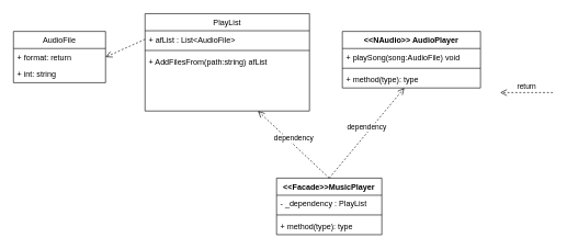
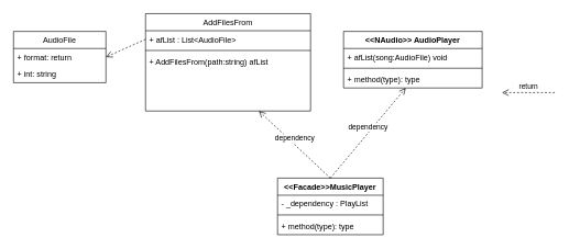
  <mxCell id="0" />
  <mxCell id="1" parent="0" />
- <mxCell id="2" value="PlayList" style="swimlane;fontStyle=0;childLayout=stackLayout;horizontal=1;startSize=26;fillColor=none;horizontalStack=0;resizeParent=1;resizeParentMax=0;resizeLast=0;collapsible=1;marginBottom=0;" vertex="1" parent="1"><mxGeometry x="220" y="20" width="250" height="148" as="geometry" /></mxCell>
+ <mxCell id="2" value="AddFilesFrom" style="swimlane;fontStyle=0;childLayout=stackLayout;horizontal=1;startSize=26;fillColor=none;horizontalStack=0;resizeParent=1;resizeParentMax=0;resizeLast=0;collapsible=1;marginBottom=0;" vertex="1" parent="1"><mxGeometry x="220" y="20" width="250" height="148" as="geometry" /></mxCell>
  <mxCell id="3" value="+ afList : List&lt;AudioFile&gt;" style="text;strokeColor=none;fillColor=none;align=left;verticalAlign=top;spacingLeft=4;spacingRight=4;overflow=hidden;rotatable=0;points=[[0,0.5],[1,0.5]];portConstraint=eastwest;" vertex="1" parent="2"><mxGeometry y="26" width="250" height="26" as="geometry" /></mxCell>
  <mxCell id="4" value="" style="line;strokeWidth=1;fillColor=none;align=left;verticalAlign=middle;spacingTop=-1;spacingLeft=3;spacingRight=3;rotatable=0;labelPosition=right;points=[];portConstraint=eastwest;" vertex="1" parent="2"><mxGeometry y="52" width="250" height="8" as="geometry" /></mxCell>
  <mxCell id="5" value="+ AddFilesFrom(path:string) afList  " style="text;strokeColor=none;fillColor=none;align=left;verticalAlign=top;spacingLeft=4;spacingRight=4;overflow=hidden;rotatable=0;points=[[0,0.5],[1,0.5]];portConstraint=eastwest;" vertex="1" parent="2"><mxGeometry y="60" width="250" height="88" as="geometry" /></mxCell>
  <mxCell id="6" value="&lt;&lt;NAudio&gt;&gt; AudioPlayer" style="swimlane;fontStyle=1;align=center;verticalAlign=top;childLayout=stackLayout;horizontal=1;startSize=26;horizontalStack=0;resizeParent=1;resizeParentMax=0;resizeLast=0;collapsible=1;marginBottom=0;" vertex="1" parent="1"><mxGeometry x="520" y="47" width="210" height="86" as="geometry" /></mxCell>
- <mxCell id="7" value="+ playSong(song:AudioFile) void" style="text;strokeColor=none;fillColor=none;align=left;verticalAlign=top;spacingLeft=4;spacingRight=4;overflow=hidden;rotatable=0;points=[[0,0.5],[1,0.5]];portConstraint=eastwest;" vertex="1" parent="6"><mxGeometry y="26" width="210" height="26" as="geometry" /></mxCell>
+ <mxCell id="7" value="+ afList(song:AudioFile) void" style="text;strokeColor=none;fillColor=none;align=left;verticalAlign=top;spacingLeft=4;spacingRight=4;overflow=hidden;rotatable=0;points=[[0,0.5],[1,0.5]];portConstraint=eastwest;" vertex="1" parent="6"><mxGeometry y="26" width="210" height="26" as="geometry" /></mxCell>
  <mxCell id="8" value="" style="line;strokeWidth=1;fillColor=none;align=left;verticalAlign=middle;spacingTop=-1;spacingLeft=3;spacingRight=3;rotatable=0;labelPosition=right;points=[];portConstraint=eastwest;" vertex="1" parent="6"><mxGeometry y="52" width="210" height="8" as="geometry" /></mxCell>
  <mxCell id="9" value="+ method(type): type" style="text;strokeColor=none;fillColor=none;align=left;verticalAlign=top;spacingLeft=4;spacingRight=4;overflow=hidden;rotatable=0;points=[[0,0.5],[1,0.5]];portConstraint=eastwest;" vertex="1" parent="6"><mxGeometry y="60" width="210" height="26" as="geometry" /></mxCell>
  <mxCell id="10" value="&lt;&lt;Facade&gt;&gt;MusicPlayer" style="swimlane;fontStyle=1;align=center;verticalAlign=top;childLayout=stackLayout;horizontal=1;startSize=26;horizontalStack=0;resizeParent=1;resizeParentMax=0;resizeLast=0;collapsible=1;marginBottom=0;" vertex="1" parent="1"><mxGeometry x="420" y="270" width="160" height="86" as="geometry" /></mxCell>
  <mxCell id="11" value="- _dependency : PlayList" style="text;strokeColor=none;fillColor=none;align=left;verticalAlign=top;spacingLeft=4;spacingRight=4;overflow=hidden;rotatable=0;points=[[0,0.5],[1,0.5]];portConstraint=eastwest;" vertex="1" parent="10"><mxGeometry y="26" width="160" height="26" as="geometry" /></mxCell>
  <mxCell id="12" value="" style="line;strokeWidth=1;fillColor=none;align=left;verticalAlign=middle;spacingTop=-1;spacingLeft=3;spacingRight=3;rotatable=0;labelPosition=right;points=[];portConstraint=eastwest;" vertex="1" parent="10"><mxGeometry y="52" width="160" height="8" as="geometry" /></mxCell>
  <mxCell id="13" value="+ method(type): type" style="text;strokeColor=none;fillColor=none;align=left;verticalAlign=top;spacingLeft=4;spacingRight=4;overflow=hidden;rotatable=0;points=[[0,0.5],[1,0.5]];portConstraint=eastwest;" vertex="1" parent="10"><mxGeometry y="60" width="160" height="26" as="geometry" /></mxCell>
  <mxCell id="14" value="return" style="html=1;verticalAlign=bottom;endArrow=open;dashed=1;endSize=8;" edge="1" parent="1"><mxGeometry relative="1" as="geometry"><mxPoint x="840" y="140" as="sourcePoint" /><mxPoint x="760" y="140" as="targetPoint" /></mxGeometry></mxCell>
  <mxCell id="15" value="" style="html=1;verticalAlign=bottom;endArrow=open;dashed=1;endSize=8;entryX=1;entryY=0.5;entryDx=0;entryDy=0;exitX=0;exitY=0.5;exitDx=0;exitDy=0;" edge="1" parent="1" source="3" target="19"><mxGeometry x="1" y="-581" relative="1" as="geometry"><mxPoint x="180" y="180" as="sourcePoint" /><mxPoint x="100" y="180" as="targetPoint" /><mxPoint x="-580" y="551" as="offset" /></mxGeometry></mxCell>
  <mxCell id="16" value="dependency" style="html=1;verticalAlign=bottom;endArrow=open;dashed=1;endSize=8;exitX=0.5;exitY=0;exitDx=0;exitDy=0;" edge="1" parent="1" source="10" target="9"><mxGeometry relative="1" as="geometry"><mxPoint x="630" y="210" as="sourcePoint" /><mxPoint x="550" y="210" as="targetPoint" /></mxGeometry></mxCell>
  <mxCell id="17" value="dependency" style="html=1;verticalAlign=bottom;endArrow=open;dashed=1;endSize=8;exitX=0.5;exitY=0;exitDx=0;exitDy=0;" edge="1" parent="1" source="10" target="5"><mxGeometry relative="1" as="geometry"><mxPoint x="400" y="210" as="sourcePoint" /><mxPoint x="320" y="210" as="targetPoint" /></mxGeometry></mxCell>
  <mxCell id="18" value="AudioFile" style="swimlane;fontStyle=0;childLayout=stackLayout;horizontal=1;startSize=26;fillColor=none;horizontalStack=0;resizeParent=1;resizeParentMax=0;resizeLast=0;collapsible=1;marginBottom=0;" vertex="1" parent="1"><mxGeometry y="47" width="140" height="78" as="geometry" x="20" /></mxCell>
  <mxCell id="19" value="+ format: return&#10;" style="text;strokeColor=none;fillColor=none;align=left;verticalAlign=top;spacingLeft=4;spacingRight=4;overflow=hidden;rotatable=0;points=[[0,0.5],[1,0.5]];portConstraint=eastwest;" vertex="1" parent="18"><mxGeometry y="26" width="140" height="26" as="geometry" /></mxCell>
  <mxCell id="20" value="+ int: string" style="text;strokeColor=none;fillColor=none;align=left;verticalAlign=top;spacingLeft=4;spacingRight=4;overflow=hidden;rotatable=0;points=[[0,0.5],[1,0.5]];portConstraint=eastwest;" vertex="1" parent="18"><mxGeometry y="52" width="140" height="26" as="geometry" /></mxCell>
